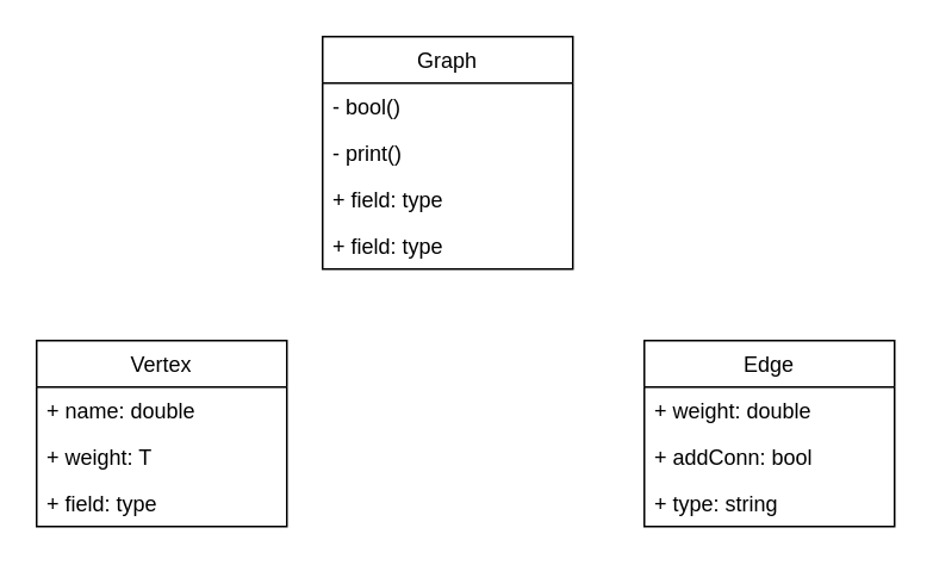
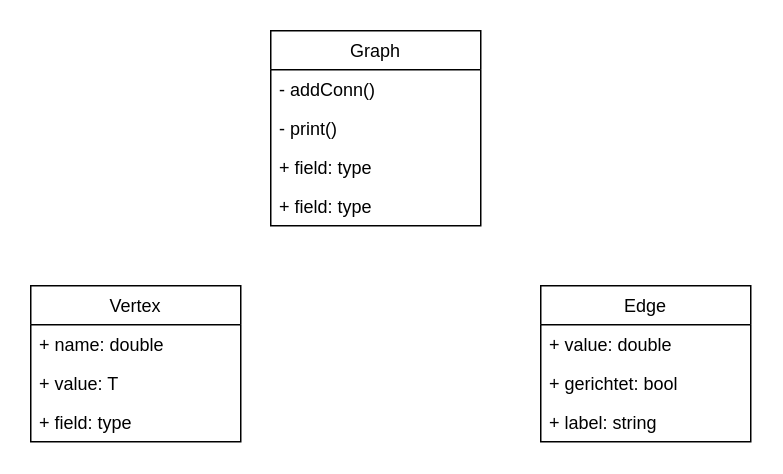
  <mxCell id="0" />
  <mxCell id="1" parent="0" />
  <mxCell id="2" value="Graph" style="swimlane;fontStyle=0;childLayout=stackLayout;horizontal=1;startSize=26;fillColor=none;horizontalStack=0;resizeParent=1;resizeParentMax=0;resizeLast=0;collapsible=1;marginBottom=0;" vertex="1" parent="1"><mxGeometry x="180" y="20" width="140" height="130" as="geometry" /></mxCell>
- <mxCell id="3" value="- bool()" style="text;strokeColor=none;fillColor=none;align=left;verticalAlign=top;spacingLeft=4;spacingRight=4;overflow=hidden;rotatable=0;points=[[0,0.5],[1,0.5]];portConstraint=eastwest;" vertex="1" parent="2"><mxGeometry y="26" width="140" height="26" as="geometry" /></mxCell>
+ <mxCell id="3" value="- addConn()" style="text;strokeColor=none;fillColor=none;align=left;verticalAlign=top;spacingLeft=4;spacingRight=4;overflow=hidden;rotatable=0;points=[[0,0.5],[1,0.5]];portConstraint=eastwest;" vertex="1" parent="2"><mxGeometry y="26" width="140" height="26" as="geometry" /></mxCell>
  <mxCell id="4" value="- print()" style="text;strokeColor=none;fillColor=none;align=left;verticalAlign=top;spacingLeft=4;spacingRight=4;overflow=hidden;rotatable=0;points=[[0,0.5],[1,0.5]];portConstraint=eastwest;" vertex="1" parent="2"><mxGeometry y="52" width="140" height="26" as="geometry" /></mxCell>
  <mxCell id="5" value="+ field: type" style="text;strokeColor=none;fillColor=none;align=left;verticalAlign=top;spacingLeft=4;spacingRight=4;overflow=hidden;rotatable=0;points=[[0,0.5],[1,0.5]];portConstraint=eastwest;" vertex="1" parent="2"><mxGeometry y="78" width="140" height="26" as="geometry" /></mxCell>
  <mxCell id="6" value="+ field: type" style="text;strokeColor=none;fillColor=none;align=left;verticalAlign=top;spacingLeft=4;spacingRight=4;overflow=hidden;rotatable=0;points=[[0,0.5],[1,0.5]];portConstraint=eastwest;" vertex="1" parent="2"><mxGeometry y="104" width="140" height="26" as="geometry" /></mxCell>
  <mxCell id="7" value="Vertex" style="swimlane;fontStyle=0;childLayout=stackLayout;horizontal=1;startSize=26;fillColor=none;horizontalStack=0;resizeParent=1;resizeParentMax=0;resizeLast=0;collapsible=1;marginBottom=0;" vertex="1" parent="1"><mxGeometry x="20" y="190" width="140" height="104" as="geometry" /></mxCell>
  <mxCell id="8" value="+ name: double" style="text;strokeColor=none;fillColor=none;align=left;verticalAlign=top;spacingLeft=4;spacingRight=4;overflow=hidden;rotatable=0;points=[[0,0.5],[1,0.5]];portConstraint=eastwest;" vertex="1" parent="7"><mxGeometry y="26" width="140" height="26" as="geometry" /></mxCell>
- <mxCell id="9" value="+ weight: T" style="text;strokeColor=none;fillColor=none;align=left;verticalAlign=top;spacingLeft=4;spacingRight=4;overflow=hidden;rotatable=0;points=[[0,0.5],[1,0.5]];portConstraint=eastwest;" vertex="1" parent="7"><mxGeometry y="52" width="140" height="26" as="geometry" /></mxCell>
+ <mxCell id="9" value="+ value: T" style="text;strokeColor=none;fillColor=none;align=left;verticalAlign=top;spacingLeft=4;spacingRight=4;overflow=hidden;rotatable=0;points=[[0,0.5],[1,0.5]];portConstraint=eastwest;" vertex="1" parent="7"><mxGeometry y="52" width="140" height="26" as="geometry" /></mxCell>
  <mxCell id="10" value="+ field: type" style="text;strokeColor=none;fillColor=none;align=left;verticalAlign=top;spacingLeft=4;spacingRight=4;overflow=hidden;rotatable=0;points=[[0,0.5],[1,0.5]];portConstraint=eastwest;" vertex="1" parent="7"><mxGeometry y="78" width="140" height="26" as="geometry" /></mxCell>
  <mxCell id="11" value="Edge" style="swimlane;fontStyle=0;childLayout=stackLayout;horizontal=1;startSize=26;fillColor=none;horizontalStack=0;resizeParent=1;resizeParentMax=0;resizeLast=0;collapsible=1;marginBottom=0;" vertex="1" parent="1"><mxGeometry x="360" y="190" width="140" height="104" as="geometry" /></mxCell>
- <mxCell id="12" value="+ weight: double" style="text;strokeColor=none;fillColor=none;align=left;verticalAlign=top;spacingLeft=4;spacingRight=4;overflow=hidden;rotatable=0;points=[[0,0.5],[1,0.5]];portConstraint=eastwest;" vertex="1" parent="11"><mxGeometry y="26" width="140" height="26" as="geometry" /></mxCell>
- <mxCell id="13" value="+ addConn: bool" style="text;strokeColor=none;fillColor=none;align=left;verticalAlign=top;spacingLeft=4;spacingRight=4;overflow=hidden;rotatable=0;points=[[0,0.5],[1,0.5]];portConstraint=eastwest;" vertex="1" parent="11"><mxGeometry y="52" width="140" height="26" as="geometry" /></mxCell>
- <mxCell id="14" value="+ type: string" style="text;strokeColor=none;fillColor=none;align=left;verticalAlign=top;spacingLeft=4;spacingRight=4;overflow=hidden;rotatable=0;points=[[0,0.5],[1,0.5]];portConstraint=eastwest;" vertex="1" parent="11"><mxGeometry y="78" width="140" height="26" as="geometry" /></mxCell>
+ <mxCell id="12" value="+ value: double" style="text;strokeColor=none;fillColor=none;align=left;verticalAlign=top;spacingLeft=4;spacingRight=4;overflow=hidden;rotatable=0;points=[[0,0.5],[1,0.5]];portConstraint=eastwest;" vertex="1" parent="11"><mxGeometry y="26" width="140" height="26" as="geometry" /></mxCell>
+ <mxCell id="13" value="+ gerichtet: bool" style="text;strokeColor=none;fillColor=none;align=left;verticalAlign=top;spacingLeft=4;spacingRight=4;overflow=hidden;rotatable=0;points=[[0,0.5],[1,0.5]];portConstraint=eastwest;" vertex="1" parent="11"><mxGeometry y="52" width="140" height="26" as="geometry" /></mxCell>
+ <mxCell id="14" value="+ label: string" style="text;strokeColor=none;fillColor=none;align=left;verticalAlign=top;spacingLeft=4;spacingRight=4;overflow=hidden;rotatable=0;points=[[0,0.5],[1,0.5]];portConstraint=eastwest;" vertex="1" parent="11"><mxGeometry y="78" width="140" height="26" as="geometry" /></mxCell>
